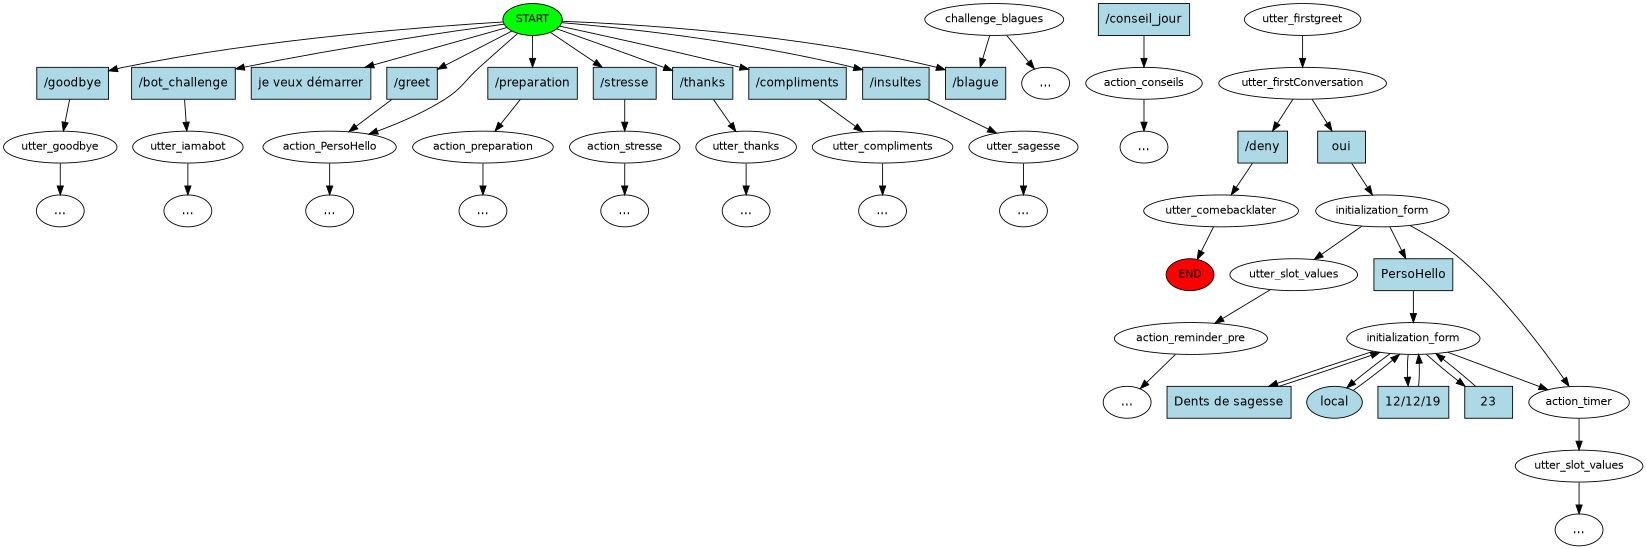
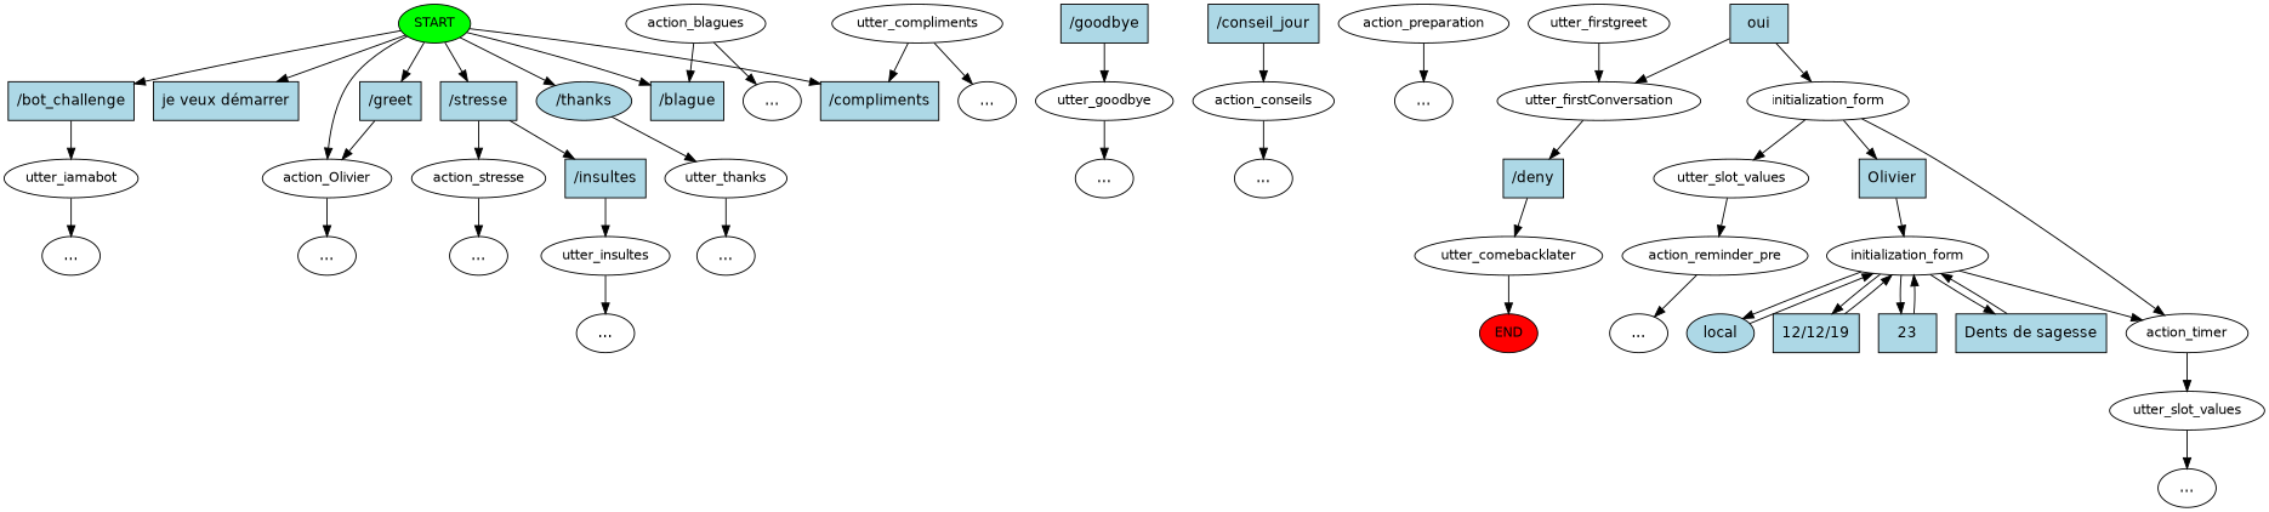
  digraph {
    fontname="DejaVu Sans"
    node [fontname="DejaVu Sans"]
    edge [fontname="DejaVu Sans"]
    n1 [fillcolor=green fontsize=12 label=START style=filled]
    n2 [fillcolor=lightblue label="/goodbye" shape=rect style=filled]
    n3 [fillcolor=lightblue label="/bot_challenge" shape=rect style=filled]
    n4 [fillcolor=lightblue label="je veux démarrer" shape=rect style=filled]
    n5 [fillcolor=lightblue label="/greet" shape=rect style=filled]
-   n6 [fillcolor=lightblue label="/preparation" shape=rect style=filled]
    n7 [fillcolor=lightblue label="/stresse" shape=rect style=filled]
-   n8 [fillcolor=lightblue label="/thanks" shape=rect style=filled]
+   n8 [fillcolor=lightblue label="/thanks" shape=ellipse style=filled]
    n9 [fillcolor=lightblue label="/blague" shape=rect style=filled]
    n10 [fillcolor=lightblue label="/compliments" shape=rect style=filled]
    n11 [fillcolor=lightblue label="/insultes" shape=rect style=filled]
-   n12 [fontsize=12 label=action_PersoHello]
+   n12 [fontsize=12 label=action_Olivier]
    n13 [fontsize=12 label=utter_goodbye]
    n14 [fontsize=12 label=utter_iamabot]
    n15 [fillcolor=lightblue label="/conseil_jour" shape=rect style=filled]
    n16 [fontsize=12 label=action_conseils]
    n17 [fontsize=12 label=action_preparation]
    n18 [fontsize=12 label=action_stresse]
    n19 [fontsize=12 label=utter_thanks]
    n20 [fontsize=12 label=utter_compliments]
-   n21 [fontsize=12 label=utter_sagesse]
+   n21 [fontsize=12 label=utter_insultes]
    n22 [fillcolor=red fontsize=12 label=END style=filled]
    n23 [label="..."]
    n24 [label="..."]
    n25 [fontsize=12 label=utter_firstgreet]
    n26 [fontsize=12 label=utter_firstConversation]
    n27 [fillcolor=lightblue label="/deny" shape=rect style=filled]
    n28 [fillcolor=lightblue label=oui shape=rect style=filled]
    n29 [fontsize=12 label=utter_comebacklater]
    n30 [fontsize=12 label=initialization_form]
    n31 [fontsize=12 label=action_timer]
    n32 [fontsize=12 label=utter_slot_values]
-   n33 [fillcolor=lightblue label=PersoHello shape=rect style=filled]
+   n33 [fillcolor=lightblue label=Olivier shape=rect style=filled]
    n34 [fontsize=12 label=utter_slot_values]
    n35 [fontsize=12 label=action_reminder_pre]
    n36 [fontsize=12 label=initialization_form]
    n37 [label="..."]
    n38 [label="..."]
    n39 [label="..."]
    n40 [label="..."]
    n41 [label="..."]
    n42 [label="..."]
-   n43 [fontsize=12 label=challenge_blagues]
+   n43 [fontsize=12 label=action_blagues]
    n44 [label="..."]
    n45 [label="..."]
    n46 [label="..."]
    n47 [label="..."]
    n48 [fillcolor=lightblue label=23 shape=rect style=filled]
    n49 [fillcolor=lightblue label="Dents de sagesse" shape=rect style=filled]
    n50 [fillcolor=lightblue label=local shape=ellipse style=filled]
    n51 [fillcolor=lightblue label="12/12/19" shape=rect style=filled]
-   n1 -> n2
    n1 -> n3
    n1 -> n4
    n1 -> n5
-   n1 -> n6
    n1 -> n7
    n1 -> n8
    n1 -> n9
    n1 -> n10
-   n1 -> n11
+   n7 -> n11
    n1 -> n12
    n2 -> n13
    n3 -> n14
    n5 -> n12
-   n6 -> n17
    n7 -> n18
    n8 -> n19
-   n10 -> n20
+   n20 -> n10
    n11 -> n21
    n12 -> n38
    n13 -> n23
    n14 -> n24
    n15 -> n16
    n16 -> n39
    n17 -> n40
    n18 -> n41
    n19 -> n42
    n20 -> n45
    n21 -> n46
    n25 -> n26
    n26 -> n27
-   n26 -> n28
+   n28 -> n26
    n27 -> n29
    n28 -> n30
    n29 -> n22
    n30 -> n31
    n30 -> n32
    n30 -> n33
    n31 -> n34
    n32 -> n35
    n33 -> n36
    n34 -> n37
    n35 -> n47
    n36 -> n31
    n36 -> n48
    n36 -> n49
    n36 -> n50
    n36 -> n51
    n43 -> n9
    n43 -> n44
    n48 -> n36
    n49 -> n36
    n50 -> n36
    n51 -> n36
  }
